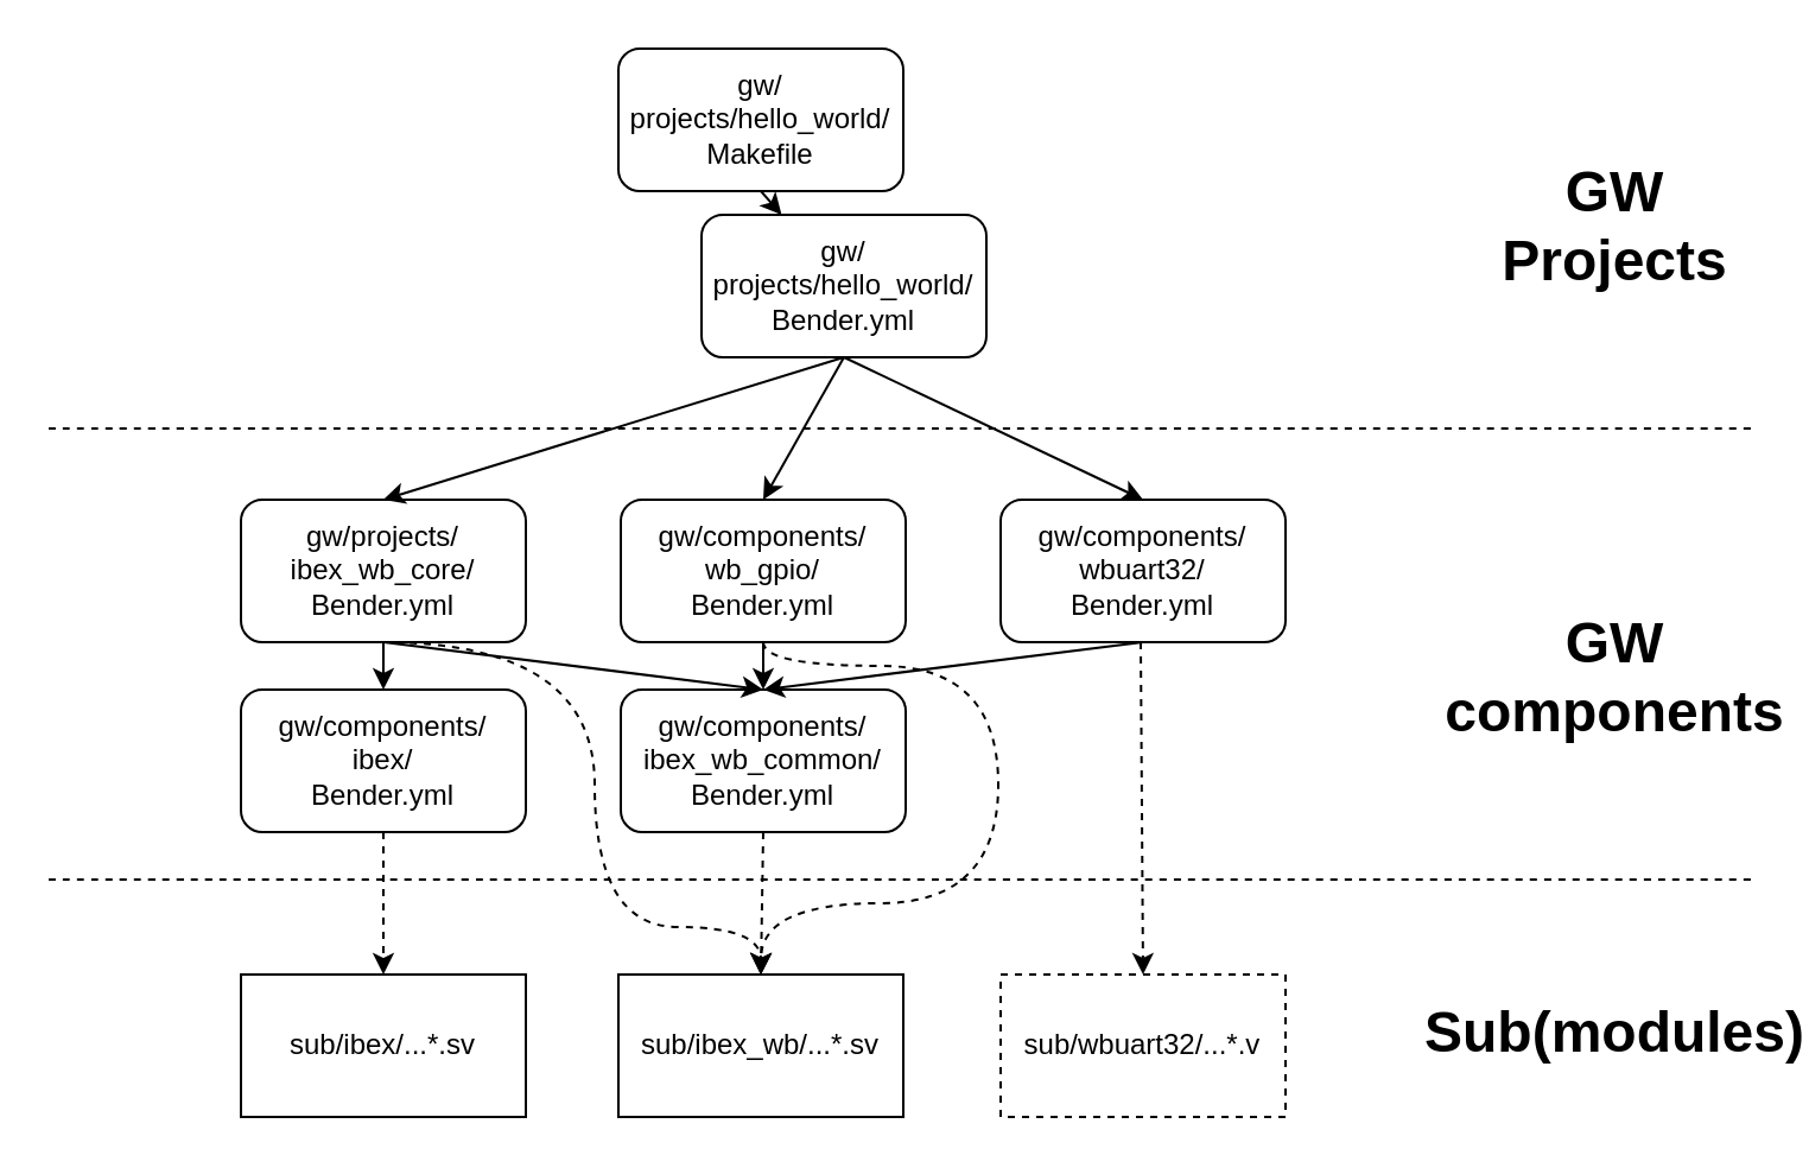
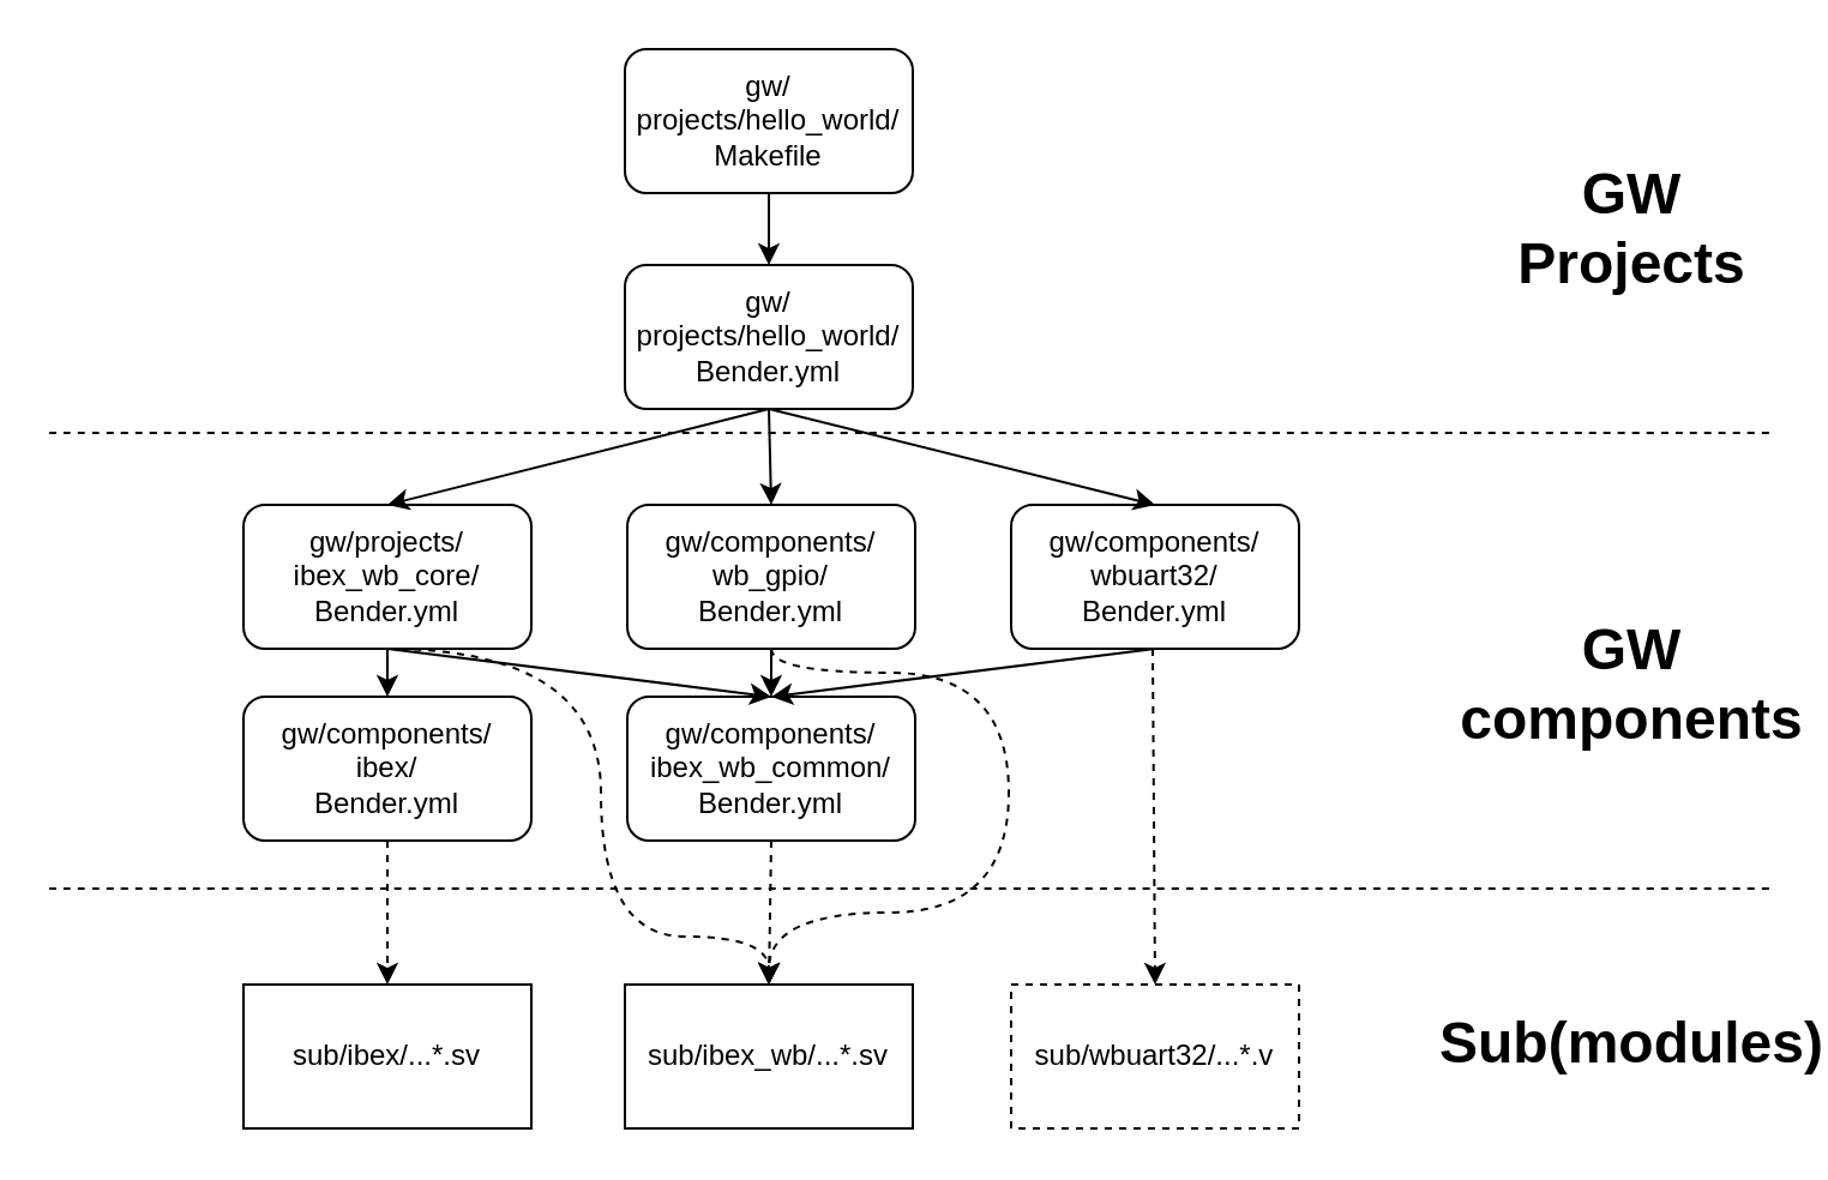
  <mxCell id="0" />
  <mxCell id="1" parent="0" />
- <mxCell id="2" value="gw/&lt;br&gt;projects/hello_world/&lt;br&gt;Bender.yml" style="rounded=1;whiteSpace=wrap;html=1;" parent="1" vertex="1"><mxGeometry x="295" y="90" width="120" height="60" as="geometry" /></mxCell>
+ <mxCell id="2" value="gw/&lt;br&gt;projects/hello_world/&lt;br&gt;Bender.yml" style="rounded=1;whiteSpace=wrap;html=1;" parent="1" vertex="1"><mxGeometry x="260" y="110" width="120" height="60" as="geometry" /></mxCell>
  <mxCell id="3" value="gw/&lt;br&gt;projects/hello_world/&lt;br&gt;Makefile" style="rounded=1;whiteSpace=wrap;html=1;" parent="1" vertex="1"><mxGeometry x="260" y="20" width="120" height="60" as="geometry" /></mxCell>
  <mxCell id="4" value="" style="endArrow=classic;html=1;rounded=0;exitX=0.5;exitY=1;exitDx=0;exitDy=0;" parent="1" source="3" target="2" edge="1"><mxGeometry width="50" height="50" relative="1" as="geometry"><mxPoint x="340" y="300" as="sourcePoint" /><mxPoint x="390" y="250" as="targetPoint" /></mxGeometry></mxCell>
  <mxCell id="5" value="gw/projects/&lt;br&gt;ibex_wb_core/&lt;br&gt;Bender.yml" style="rounded=1;whiteSpace=wrap;html=1;" parent="1" vertex="1"><mxGeometry x="101" y="210" width="120" height="60" as="geometry" /></mxCell>
  <mxCell id="6" value="gw/components/&lt;br&gt;wb_gpio/&lt;br&gt;Bender.yml" style="rounded=1;whiteSpace=wrap;html=1;" parent="1" vertex="1"><mxGeometry x="261" y="210" width="120" height="60" as="geometry" /></mxCell>
  <mxCell id="7" value="gw/components/&lt;br&gt;wbuart32/&lt;br&gt;Bender.yml" style="rounded=1;whiteSpace=wrap;html=1;" parent="1" vertex="1"><mxGeometry x="421" y="210" width="120" height="60" as="geometry" /></mxCell>
  <mxCell id="8" style="edgeStyle=orthogonalEdgeStyle;rounded=0;orthogonalLoop=1;jettySize=auto;html=1;dashed=1;targetPerimeterSpacing=14;strokeWidth=1;exitX=0.5;exitY=1;exitDx=0;exitDy=0;entryX=0.5;entryY=0;entryDx=0;entryDy=0;curved=1;" parent="1" source="6" target="19" edge="1"><mxGeometry relative="1" as="geometry"><mxPoint x="350" y="390" as="targetPoint" /><Array as="points"><mxPoint x="321" y="280" /><mxPoint x="420" y="280" /><mxPoint x="420" y="380" /><mxPoint x="320" y="380" /></Array></mxGeometry></mxCell>
  <mxCell id="9" value="gw/components/&lt;br&gt;ibex/&lt;br&gt;Bender.yml" style="rounded=1;whiteSpace=wrap;html=1;" parent="1" vertex="1"><mxGeometry x="101" y="290" width="120" height="60" as="geometry" /></mxCell>
  <mxCell id="10" value="gw/components/&lt;br&gt;ibex_wb_common/&lt;br&gt;Bender.yml" style="rounded=1;whiteSpace=wrap;html=1;" parent="1" vertex="1"><mxGeometry x="261" y="290" width="120" height="60" as="geometry" /></mxCell>
  <mxCell id="11" value="" style="endArrow=classic;html=1;rounded=0;exitX=0.5;exitY=1;exitDx=0;exitDy=0;entryX=0.5;entryY=0;entryDx=0;entryDy=0;" parent="1" source="2" target="6" edge="1"><mxGeometry width="50" height="50" relative="1" as="geometry"><mxPoint x="410" y="200" as="sourcePoint" /><mxPoint x="460" y="150" as="targetPoint" /></mxGeometry></mxCell>
  <mxCell id="12" value="" style="endArrow=classic;html=1;rounded=0;exitX=0.5;exitY=1;exitDx=0;exitDy=0;entryX=0.5;entryY=0;entryDx=0;entryDy=0;" parent="1" source="2" target="7" edge="1"><mxGeometry width="50" height="50" relative="1" as="geometry"><mxPoint x="330" y="180" as="sourcePoint" /><mxPoint x="331" y="220" as="targetPoint" /></mxGeometry></mxCell>
  <mxCell id="13" value="" style="endArrow=classic;html=1;rounded=0;exitX=0.5;exitY=1;exitDx=0;exitDy=0;entryX=0.5;entryY=0;entryDx=0;entryDy=0;" parent="1" source="2" target="5" edge="1"><mxGeometry width="50" height="50" relative="1" as="geometry"><mxPoint x="330" y="180" as="sourcePoint" /><mxPoint x="491" y="220" as="targetPoint" /></mxGeometry></mxCell>
  <mxCell id="14" value="" style="endArrow=classic;html=1;rounded=0;exitX=0.5;exitY=1;exitDx=0;exitDy=0;" parent="1" source="5" target="9" edge="1"><mxGeometry width="50" height="50" relative="1" as="geometry"><mxPoint x="130" y="460" as="sourcePoint" /><mxPoint x="180" y="410" as="targetPoint" /></mxGeometry></mxCell>
  <mxCell id="15" value="" style="endArrow=classic;html=1;rounded=0;exitX=0.5;exitY=1;exitDx=0;exitDy=0;entryX=0.5;entryY=0;entryDx=0;entryDy=0;" parent="1" source="5" target="10" edge="1"><mxGeometry width="50" height="50" relative="1" as="geometry"><mxPoint x="340" y="190" as="sourcePoint" /><mxPoint x="501" y="230" as="targetPoint" /></mxGeometry></mxCell>
  <mxCell id="16" value="" style="endArrow=classic;html=1;rounded=0;exitX=0.5;exitY=1;exitDx=0;exitDy=0;entryX=0.5;entryY=0;entryDx=0;entryDy=0;" parent="1" source="6" target="10" edge="1"><mxGeometry width="50" height="50" relative="1" as="geometry"><mxPoint x="350" y="200" as="sourcePoint" /><mxPoint x="511" y="240" as="targetPoint" /></mxGeometry></mxCell>
  <mxCell id="17" value="" style="endArrow=classic;html=1;rounded=0;exitX=0.5;exitY=1;exitDx=0;exitDy=0;entryX=0.5;entryY=0;entryDx=0;entryDy=0;" parent="1" source="7" target="10" edge="1"><mxGeometry width="50" height="50" relative="1" as="geometry"><mxPoint x="360" y="210" as="sourcePoint" /><mxPoint x="521" y="250" as="targetPoint" /></mxGeometry></mxCell>
  <mxCell id="18" value="sub/ibex/...*.sv" style="rounded=0;whiteSpace=wrap;html=1;" parent="1" vertex="1"><mxGeometry x="101" y="410" width="120" height="60" as="geometry" /></mxCell>
  <mxCell id="19" value="sub/ibex_wb/...*.sv" style="rounded=0;whiteSpace=wrap;html=1;" parent="1" vertex="1"><mxGeometry x="260" y="410" width="120" height="60" as="geometry" /></mxCell>
  <mxCell id="20" value="sub/wbuart32/...*.v" style="rounded=0;whiteSpace=wrap;html=1;dashed=1;" parent="1" vertex="1"><mxGeometry x="421" y="410" width="120" height="60" as="geometry" /></mxCell>
  <mxCell id="21" value="" style="endArrow=classic;html=1;rounded=0;targetPerimeterSpacing=14;strokeWidth=1;entryX=0.5;entryY=0;entryDx=0;entryDy=0;dashed=1;" parent="1" target="20" edge="1"><mxGeometry width="50" height="50" relative="1" as="geometry"><mxPoint x="480" y="270" as="sourcePoint" /><mxPoint x="550" y="350" as="targetPoint" /></mxGeometry></mxCell>
  <mxCell id="22" value="" style="endArrow=classic;html=1;rounded=0;targetPerimeterSpacing=14;strokeWidth=1;entryX=0.5;entryY=0;entryDx=0;entryDy=0;dashed=1;exitX=0.5;exitY=1;exitDx=0;exitDy=0;" parent="1" source="10" target="19" edge="1"><mxGeometry width="50" height="50" relative="1" as="geometry"><mxPoint x="490" y="280" as="sourcePoint" /><mxPoint x="491" y="420" as="targetPoint" /></mxGeometry></mxCell>
  <mxCell id="23" value="" style="endArrow=classic;html=1;rounded=0;targetPerimeterSpacing=14;strokeWidth=1;entryX=0.5;entryY=0;entryDx=0;entryDy=0;dashed=1;exitX=0.5;exitY=1;exitDx=0;exitDy=0;" parent="1" source="9" target="18" edge="1"><mxGeometry width="50" height="50" relative="1" as="geometry"><mxPoint x="331" y="360" as="sourcePoint" /><mxPoint x="330" y="420" as="targetPoint" /></mxGeometry></mxCell>
  <mxCell id="24" value="" style="endArrow=classic;html=1;rounded=0;targetPerimeterSpacing=14;strokeWidth=1;dashed=1;edgeStyle=orthogonalEdgeStyle;curved=1;" parent="1" edge="1"><mxGeometry width="50" height="50" relative="1" as="geometry"><mxPoint x="160" y="270" as="sourcePoint" /><mxPoint x="320" y="410" as="targetPoint" /><Array as="points"><mxPoint x="250" y="270" /><mxPoint x="250" y="390" /><mxPoint x="320" y="390" /></Array></mxGeometry></mxCell>
  <mxCell id="25" value="" style="endArrow=none;dashed=1;html=1;rounded=0;targetPerimeterSpacing=14;strokeWidth=1;curved=1;" parent="1" edge="1"><mxGeometry width="50" height="50" relative="1" as="geometry"><mxPoint x="20" y="180" as="sourcePoint" /><mxPoint x="740" y="180" as="targetPoint" /></mxGeometry></mxCell>
  <mxCell id="26" value="" style="endArrow=none;dashed=1;html=1;rounded=0;targetPerimeterSpacing=14;strokeWidth=1;curved=1;" parent="1" edge="1"><mxGeometry width="50" height="50" relative="1" as="geometry"><mxPoint x="20" y="370" as="sourcePoint" /><mxPoint x="740" y="370" as="targetPoint" /></mxGeometry></mxCell>
  <mxCell id="27" value="GW Projects" style="text;html=1;strokeColor=none;fillColor=none;align=center;verticalAlign=middle;whiteSpace=wrap;rounded=0;fontStyle=1;fontSize=24;" parent="1" vertex="1"><mxGeometry x="650" y="80" width="60" height="30" as="geometry" /></mxCell>
  <mxCell id="28" value="GW&lt;br&gt;components" style="text;html=1;strokeColor=none;fillColor=none;align=center;verticalAlign=middle;whiteSpace=wrap;rounded=0;fontStyle=1;fontSize=24;" parent="1" vertex="1"><mxGeometry x="650" y="270" width="60" height="30" as="geometry" /></mxCell>
  <mxCell id="29" value="Sub(modules)" style="text;html=1;strokeColor=none;fillColor=none;align=center;verticalAlign=middle;whiteSpace=wrap;rounded=0;fontStyle=1;fontSize=24;" parent="1" vertex="1"><mxGeometry x="650" y="420" width="60" height="30" as="geometry" /></mxCell>
